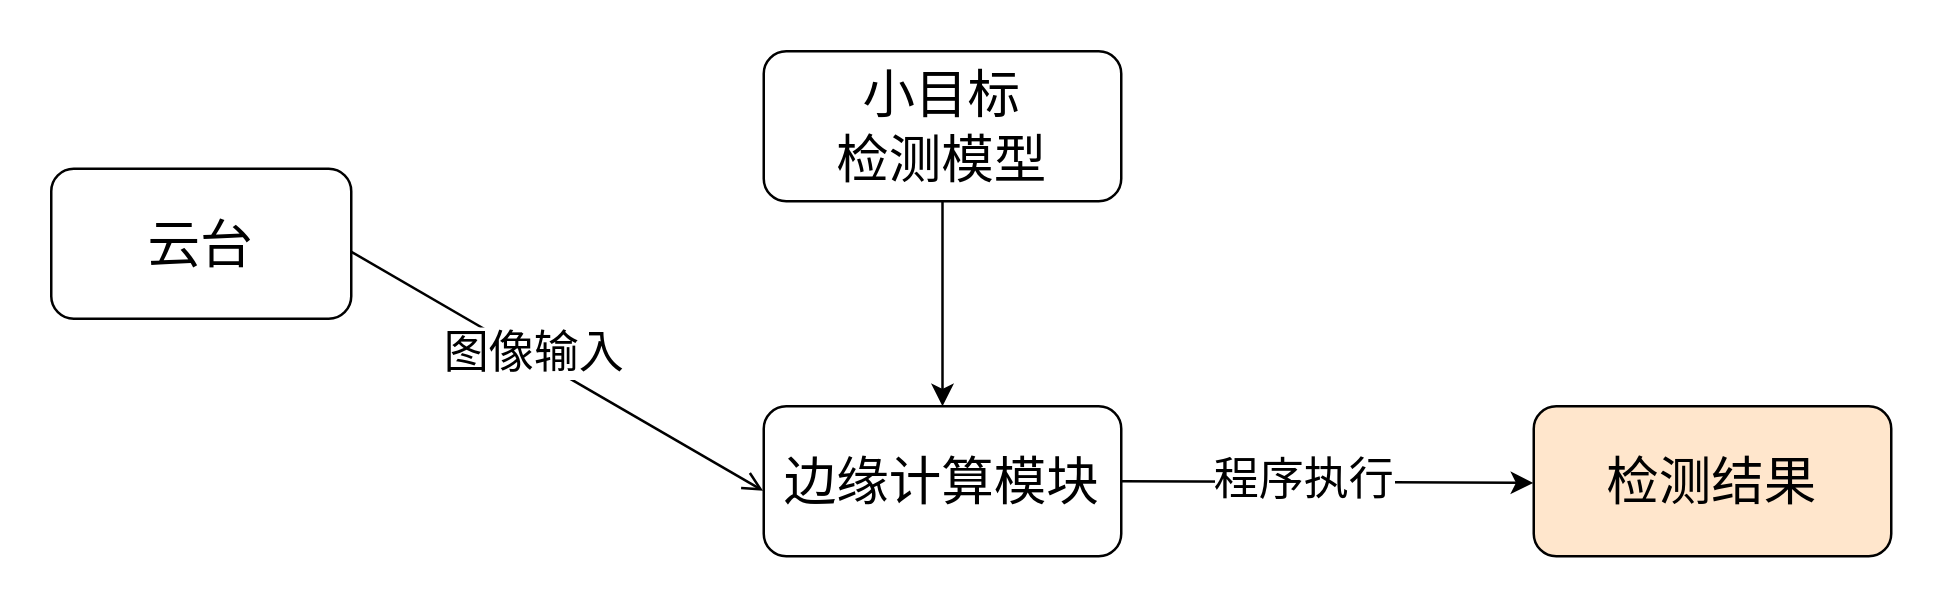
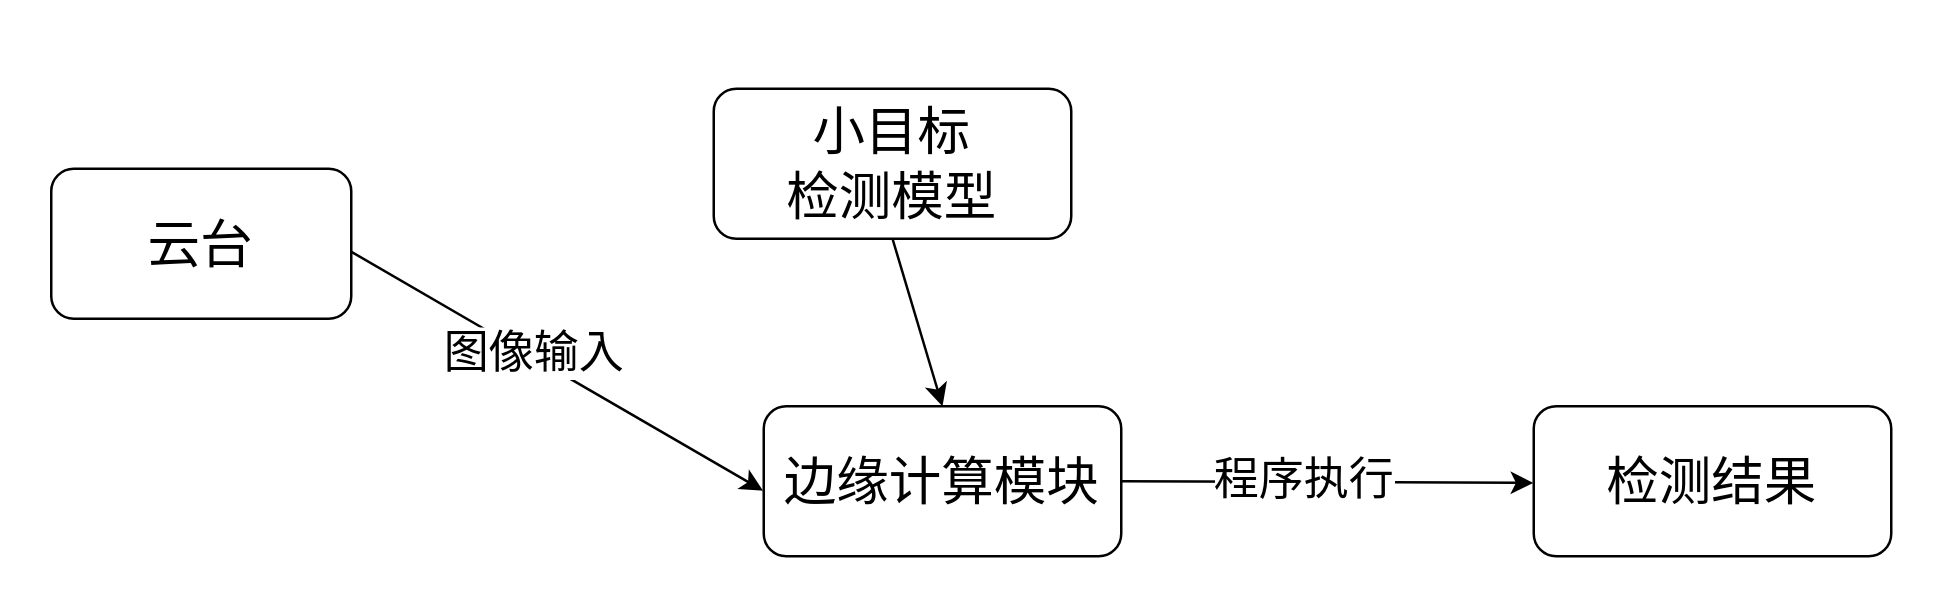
  <mxCell id="0" />
  <mxCell id="1" parent="0" />
  <mxCell id="2" value="&lt;span style=&quot;font-size: 21px&quot;&gt;云台&lt;/span&gt;" style="rounded=1;whiteSpace=wrap;html=1;" vertex="1" parent="1"><mxGeometry x="20" y="67" width="120" height="60" as="geometry" /></mxCell>
  <mxCell id="3" value="&lt;span style=&quot;font-size: 21px&quot;&gt;边缘计算模块&lt;/span&gt;" style="rounded=1;whiteSpace=wrap;html=1;" vertex="1" parent="1"><mxGeometry x="305" y="162" width="143" height="60" as="geometry" /></mxCell>
- <mxCell id="4" value="" style="endArrow=open;html=1;entryX=-0.002;entryY=0.563;entryDx=0;entryDy=0;entryPerimeter=0;exitX=0.999;exitY=0.552;exitDx=0;exitDy=0;exitPerimeter=0;" edge="1" parent="1" source="2" target="3"><mxGeometry width="50" height="50" relative="1" as="geometry"><mxPoint x="193" y="198" as="sourcePoint" /><mxPoint x="243" y="148" as="targetPoint" /></mxGeometry></mxCell>
+ <mxCell id="4" value="" style="endArrow=classic;html=1;entryX=-0.002;entryY=0.563;entryDx=0;entryDy=0;entryPerimeter=0;exitX=0.999;exitY=0.552;exitDx=0;exitDy=0;exitPerimeter=0;" edge="1" parent="1" source="2" target="3"><mxGeometry width="50" height="50" relative="1" as="geometry"><mxPoint x="193" y="198" as="sourcePoint" /><mxPoint x="243" y="148" as="targetPoint" /></mxGeometry></mxCell>
  <mxCell id="5" value="&lt;font style=&quot;font-size: 18px&quot;&gt;图像输入&lt;/font&gt;" style="edgeLabel;html=1;align=center;verticalAlign=middle;resizable=0;points=[];" vertex="1" connectable="0" parent="4"><mxGeometry x="-0.127" y="1" relative="1" as="geometry"><mxPoint as="offset" /></mxGeometry></mxCell>
- <mxCell id="6" value="&lt;span style=&quot;font-size: 21px&quot;&gt;小目标&lt;br&gt;检测模型&lt;/span&gt;" style="rounded=1;whiteSpace=wrap;html=1;" vertex="1" parent="1"><mxGeometry x="305" y="20" width="143" height="60" as="geometry" /></mxCell>
+ <mxCell id="6" value="&lt;span style=&quot;font-size: 21px&quot;&gt;小目标&lt;br&gt;检测模型&lt;/span&gt;" style="rounded=1;whiteSpace=wrap;html=1;" vertex="1" parent="1"><mxGeometry x="285" y="35" width="143" height="60" as="geometry" /></mxCell>
  <mxCell id="7" value="" style="endArrow=classic;html=1;exitX=0.5;exitY=1;exitDx=0;exitDy=0;entryX=0.5;entryY=0;entryDx=0;entryDy=0;" edge="1" parent="1" source="6" target="3"><mxGeometry width="50" height="50" relative="1" as="geometry"><mxPoint x="416" y="177" as="sourcePoint" /><mxPoint x="466" y="127" as="targetPoint" /></mxGeometry></mxCell>
- <mxCell id="8" value="&lt;span style=&quot;font-size: 21px&quot;&gt;检测结果&lt;/span&gt;" style="rounded=1;whiteSpace=wrap;html=1;fillColor=#ffe6cc;" vertex="1" parent="1"><mxGeometry x="613" y="162" width="143" height="60" as="geometry" /></mxCell>
+ <mxCell id="8" value="&lt;span style=&quot;font-size: 21px&quot;&gt;检测结果&lt;/span&gt;" style="rounded=1;whiteSpace=wrap;html=1;" vertex="1" parent="1"><mxGeometry x="613" y="162" width="143" height="60" as="geometry" /></mxCell>
  <mxCell id="9" value="" style="endArrow=classic;html=1;entryX=-0.002;entryY=0.563;entryDx=0;entryDy=0;entryPerimeter=0;exitX=0.999;exitY=0.552;exitDx=0;exitDy=0;exitPerimeter=0;" edge="1" parent="1"><mxGeometry width="50" height="50" relative="1" as="geometry"><mxPoint x="448" y="192" as="sourcePoint" /><mxPoint x="612.834" y="192.66" as="targetPoint" /></mxGeometry></mxCell>
  <mxCell id="10" value="&lt;font style=&quot;font-size: 18px&quot;&gt;程序执行&lt;/font&gt;" style="edgeLabel;html=1;align=center;verticalAlign=middle;resizable=0;points=[];" vertex="1" connectable="0" parent="9"><mxGeometry x="-0.127" y="1" relative="1" as="geometry"><mxPoint as="offset" /></mxGeometry></mxCell>
